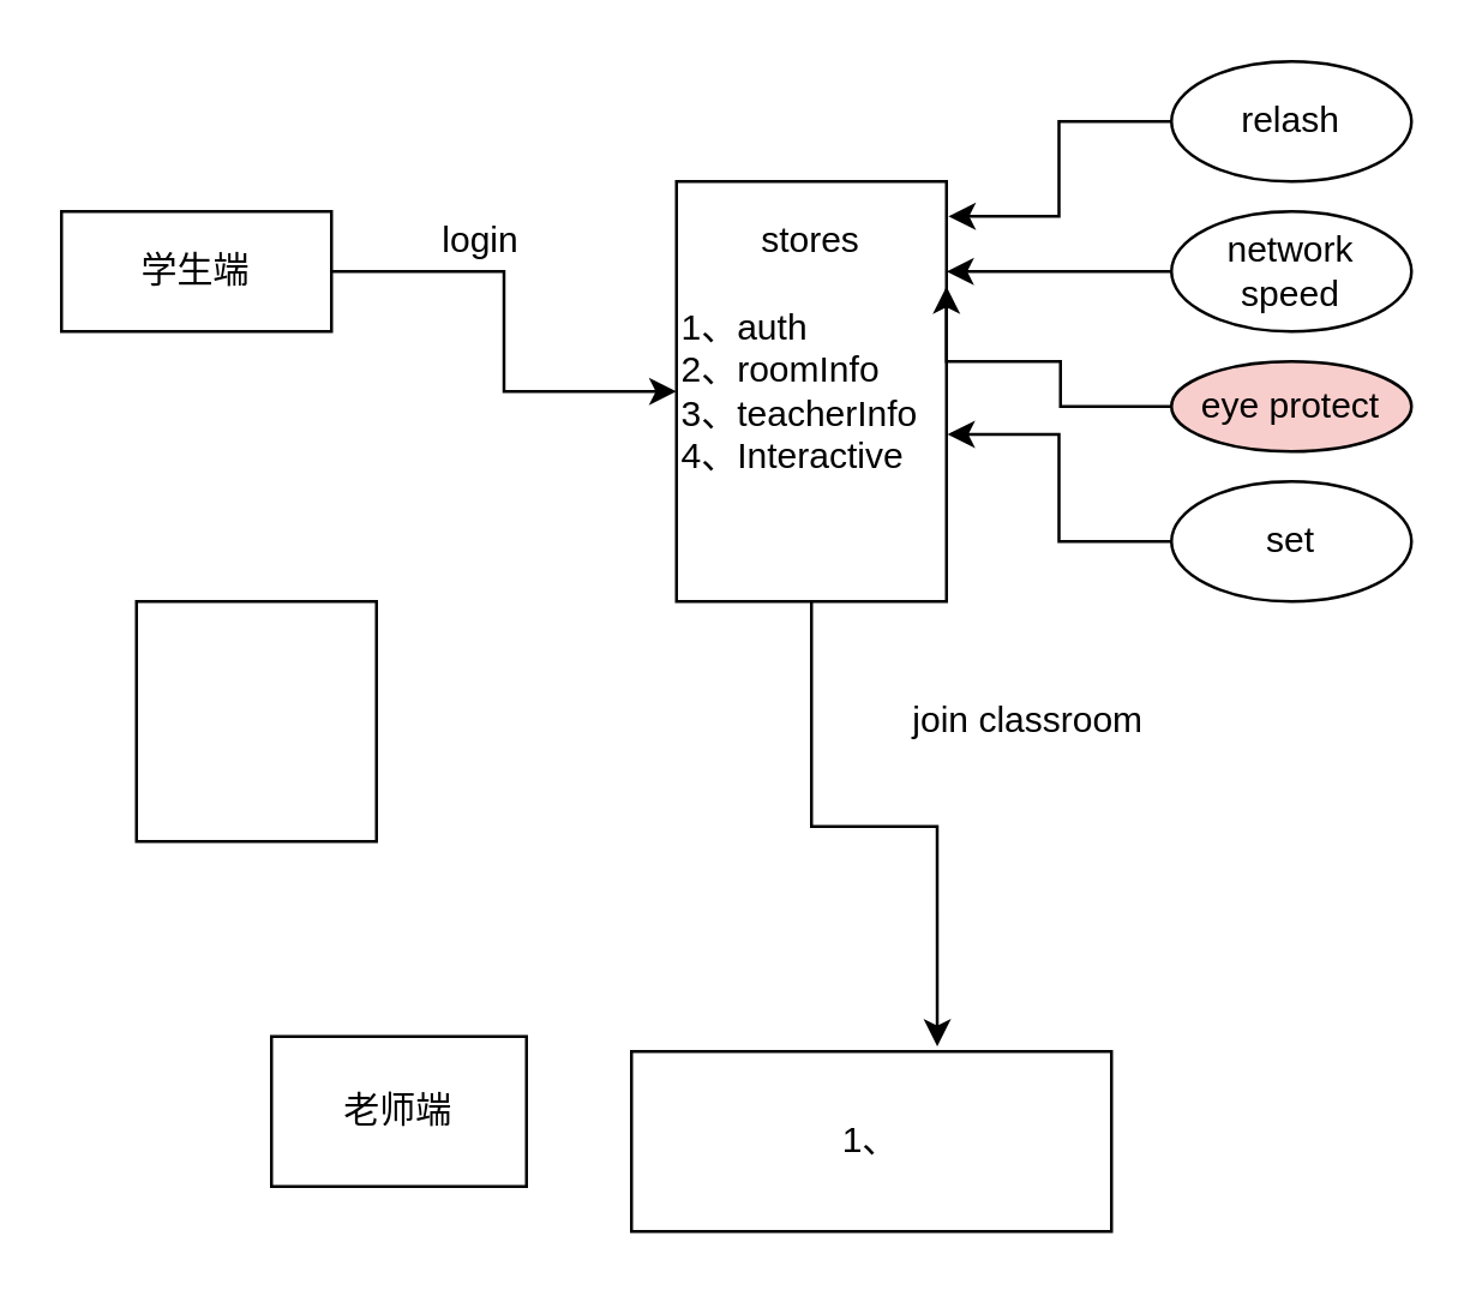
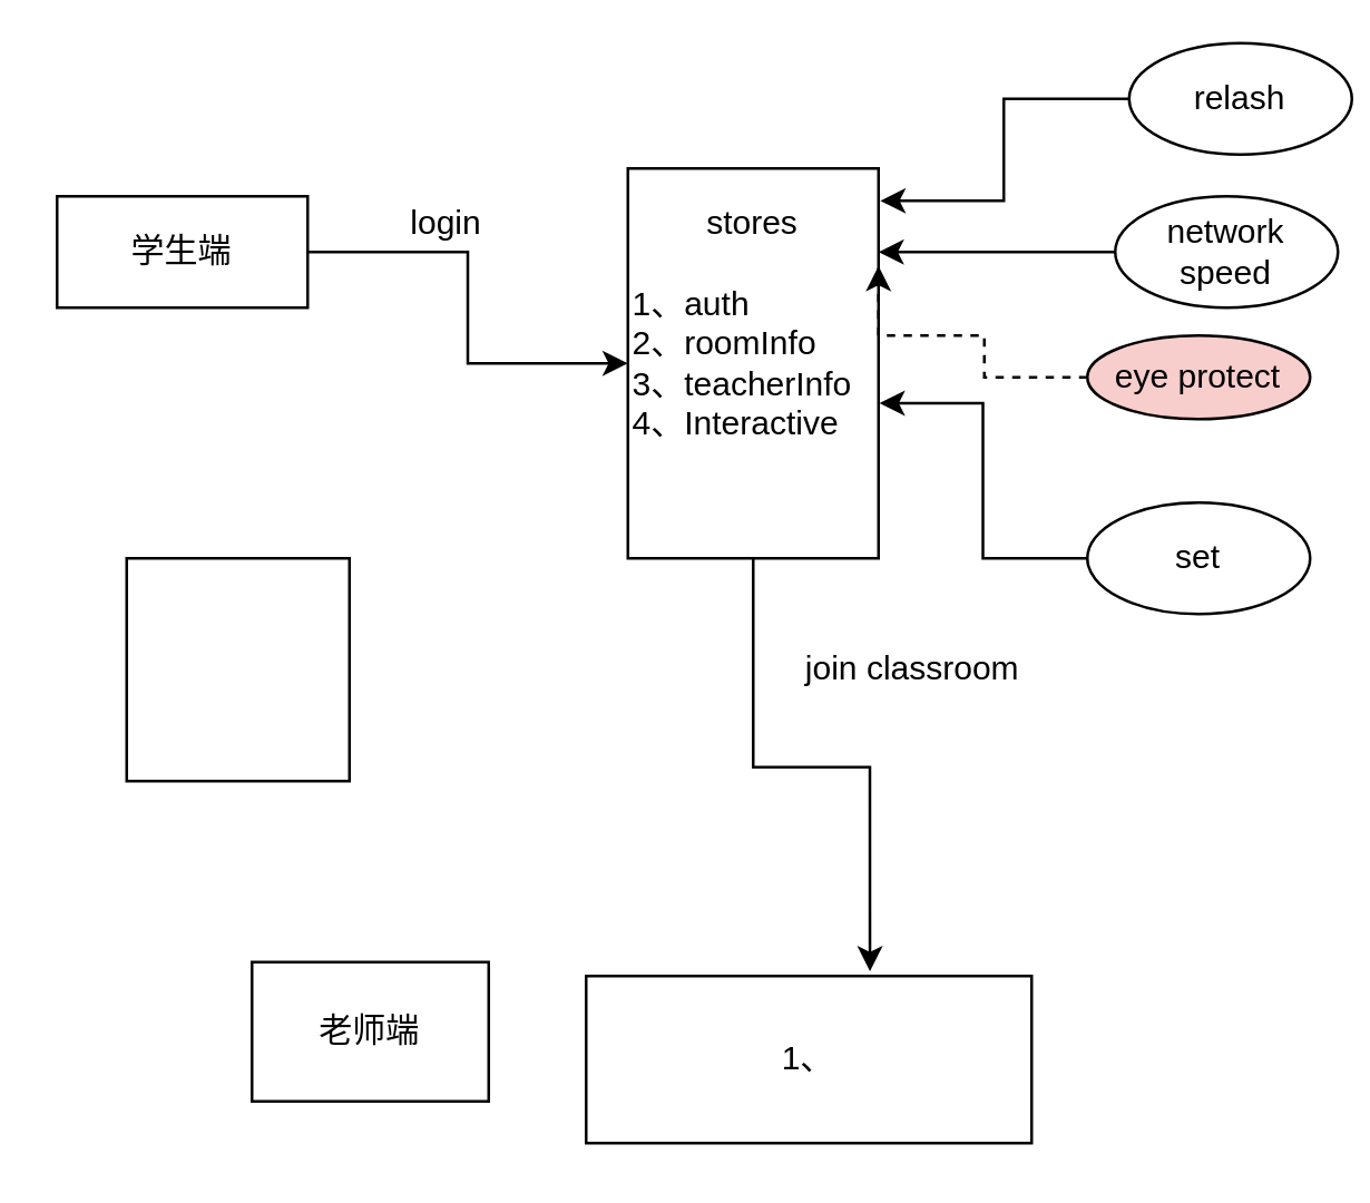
  <mxCell id="0" />
  <mxCell id="1" parent="0" />
  <mxCell id="2" value="" style="edgeStyle=orthogonalEdgeStyle;rounded=0;orthogonalLoop=1;jettySize=auto;html=1;" edge="1" parent="1" source="3" target="5"><mxGeometry relative="1" as="geometry" /></mxCell>
  <mxCell id="3" value="学生端" style="rounded=0;whiteSpace=wrap;html=1;" vertex="1" parent="1"><mxGeometry x="20" y="70" width="90" height="40" as="geometry" /></mxCell>
  <mxCell id="4" style="edgeStyle=orthogonalEdgeStyle;rounded=0;orthogonalLoop=1;jettySize=auto;html=1;entryX=0.637;entryY=-0.028;entryDx=0;entryDy=0;entryPerimeter=0;" edge="1" parent="1" source="5" target="15"><mxGeometry relative="1" as="geometry" /></mxCell>
  <mxCell id="5" value="1、auth&lt;br&gt;2、roomInfo&lt;br&gt;3、teacherInfo&lt;br&gt;4、Interactive&amp;nbsp;" style="rounded=0;whiteSpace=wrap;html=1;align=left;" vertex="1" parent="1"><mxGeometry x="225" y="60" width="90" height="140" as="geometry" /></mxCell>
  <mxCell id="6" value="老师端" style="rounded=0;whiteSpace=wrap;html=1;" vertex="1" parent="1"><mxGeometry x="90" y="345" width="85" height="50" as="geometry" /></mxCell>
  <mxCell id="7" value="login" style="text;html=1;strokeColor=none;fillColor=none;align=center;verticalAlign=middle;whiteSpace=wrap;rounded=0;" vertex="1" parent="1"><mxGeometry x="125" y="70" width="70" height="20" as="geometry" /></mxCell>
  <mxCell id="8" value="stores" style="text;html=1;strokeColor=none;fillColor=none;align=center;verticalAlign=middle;whiteSpace=wrap;rounded=0;" vertex="1" parent="1"><mxGeometry x="250" y="70" width="40" height="20" as="geometry" /></mxCell>
  <mxCell id="9" style="edgeStyle=orthogonalEdgeStyle;rounded=0;orthogonalLoop=1;jettySize=auto;html=1;entryX=1.007;entryY=0.083;entryDx=0;entryDy=0;entryPerimeter=0;" edge="1" parent="1" source="10" target="5"><mxGeometry relative="1" as="geometry" /></mxCell>
- <mxCell id="10" value="relash" style="ellipse;whiteSpace=wrap;html=1;" vertex="1" parent="1"><mxGeometry x="390" y="20" width="80" height="40" as="geometry" /></mxCell>
- <mxCell id="11" style="edgeStyle=orthogonalEdgeStyle;rounded=0;orthogonalLoop=1;jettySize=auto;html=1;entryX=1;entryY=0.25;entryDx=0;entryDy=0;" edge="1" parent="1" source="12" target="5"><mxGeometry relative="1" as="geometry"><Array as="points"><mxPoint x="353" y="135" /><mxPoint x="353" y="120" /><mxPoint x="315" y="120" /></Array></mxGeometry></mxCell>
+ <mxCell id="10" value="relash" style="ellipse;whiteSpace=wrap;html=1;" vertex="1" parent="1"><mxGeometry x="405" y="15" width="80" height="40" as="geometry" /></mxCell>
+ <mxCell id="11" style="edgeStyle=orthogonalEdgeStyle;rounded=0;orthogonalLoop=1;jettySize=auto;html=1;entryX=1;entryY=0.25;entryDx=0;entryDy=0;dashed=1;" edge="1" parent="1" source="12" target="5"><mxGeometry relative="1" as="geometry"><Array as="points"><mxPoint x="353" y="135" /><mxPoint x="353" y="120" /><mxPoint x="315" y="120" /></Array></mxGeometry></mxCell>
  <mxCell id="12" value="eye protect" style="ellipse;whiteSpace=wrap;html=1;fillColor=#f8cecc;" vertex="1" parent="1"><mxGeometry x="390" y="120" width="80" height="30" as="geometry" /></mxCell>
  <mxCell id="13" style="edgeStyle=orthogonalEdgeStyle;rounded=0;orthogonalLoop=1;jettySize=auto;html=1;" edge="1" parent="1" source="14" target="5"><mxGeometry relative="1" as="geometry"><Array as="points"><mxPoint x="340" y="90" /><mxPoint x="340" y="90" /></Array></mxGeometry></mxCell>
- <mxCell id="14" value="network speed" style="ellipse;whiteSpace=wrap;html=1;" vertex="1" parent="1"><mxGeometry x="390" y="70" width="80" height="40" as="geometry" /></mxCell>
+ <mxCell id="14" value="network speed" style="ellipse;whiteSpace=wrap;html=1;" vertex="1" parent="1"><mxGeometry x="400" y="70" width="80" height="40" as="geometry" /></mxCell>
  <mxCell id="15" value="1、" style="rounded=0;whiteSpace=wrap;html=1;" vertex="1" parent="1"><mxGeometry x="210" y="350" width="160" height="60" as="geometry" /></mxCell>
- <mxCell id="16" value="join classroom" style="text;html=1;strokeColor=none;fillColor=none;align=center;verticalAlign=middle;whiteSpace=wrap;rounded=0;" vertex="1" parent="1"><mxGeometry x="290" y="230" width="105" height="20" as="geometry" /></mxCell>
+ <mxCell id="16" value="join classroom" style="text;html=1;strokeColor=none;fillColor=none;align=center;verticalAlign=middle;whiteSpace=wrap;rounded=0;" vertex="1" parent="1"><mxGeometry x="275" y="230" width="105" height="20" as="geometry" /></mxCell>
  <mxCell id="17" style="edgeStyle=orthogonalEdgeStyle;rounded=0;orthogonalLoop=1;jettySize=auto;html=1;entryX=1.004;entryY=0.602;entryDx=0;entryDy=0;entryPerimeter=0;" edge="1" parent="1" source="18" target="5"><mxGeometry relative="1" as="geometry" /></mxCell>
- <mxCell id="18" value="set" style="ellipse;whiteSpace=wrap;html=1;" vertex="1" parent="1"><mxGeometry x="390" y="160" width="80" height="40" as="geometry" /></mxCell>
+ <mxCell id="18" value="set" style="ellipse;whiteSpace=wrap;html=1;" vertex="1" parent="1"><mxGeometry x="390" y="180" width="80" height="40" as="geometry" /></mxCell>
  <mxCell id="19" value="" style="whiteSpace=wrap;html=1;aspect=fixed;" vertex="1" parent="1"><mxGeometry x="45" y="200" width="80" height="80" as="geometry" /></mxCell>
